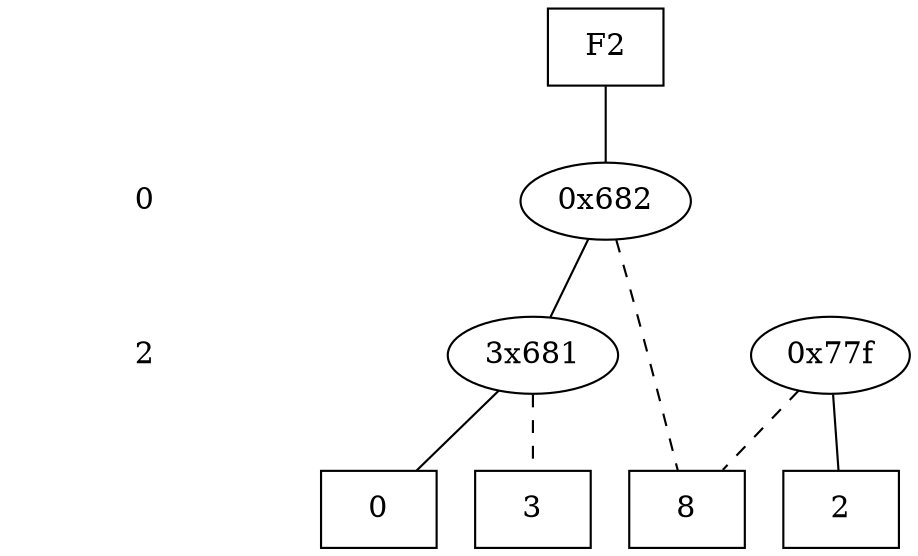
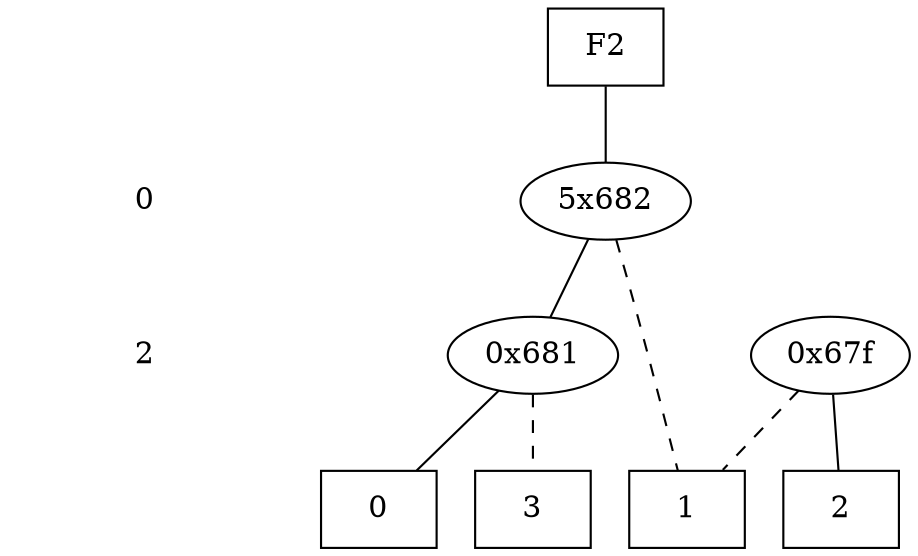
  digraph {
    node [shape=box]
    edge [dir=none]
    "CONST NODES" [shape=plaintext style=invis]
    " 0 " [shape=plaintext]
    " 2 " [shape=plaintext]
    n4 [label=F2]
-   "0x682" [shape=""]
-   "0x681" [label="3x681" shape=""]
-   "0x67f" [label="0x77f" shape=""]
+   "0x682" [label="5x682" shape=""]
+   "0x681" [shape=""]
+   "0x67f" [shape=""]
    n8 [label=0]
-   n9 [label=8]
+   n9 [label=1]
    n10 [label=2]
    n11 [label=3]
    subgraph sub_1 {
      "CONST NODES"
      " 0 "
      " 2 "
    }
    subgraph sub_2 {
      rank=same
      n4
    }
    subgraph sub_3 {
      rank=same
      " 0 "
      "0x682"
    }
    subgraph sub_4 {
      rank=same
      " 2 "
      "0x681"
      "0x67f"
    }
    subgraph sub_5 {
      rank=same
      "CONST NODES"
      subgraph sub_6 {
        rank=same
        n8
        n9
        n10
        n11
      }
    }
    " 0 " -> " 2 " [style=invis]
    " 2 " -> "CONST NODES" [style=invis]
    n4 -> "0x682" [style=solid]
    "0x682" -> "0x681"
    "0x682" -> n9 [style=dashed]
    "0x681" -> n8
    "0x681" -> n11 [style=dashed]
    "0x67f" -> n9 [style=dashed]
    "0x67f" -> n10
  }
